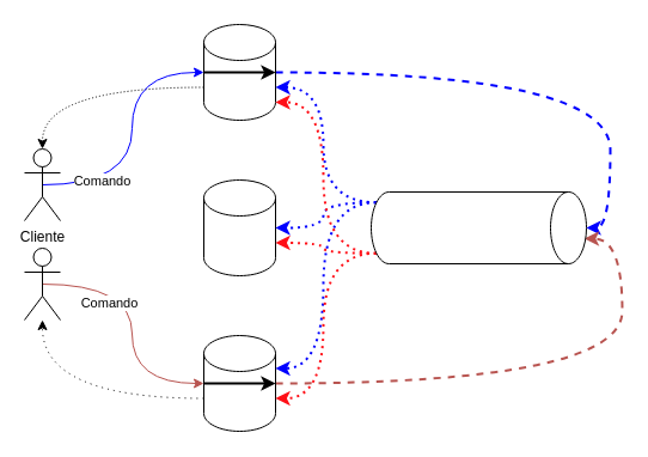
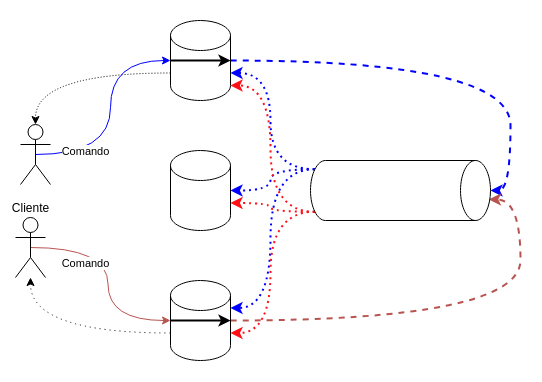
  <mxCell id="0" />
  <mxCell id="1" parent="0" />
  <mxCell id="2" style="edgeStyle=orthogonalEdgeStyle;rounded=0;orthogonalLoop=1;jettySize=auto;html=1;exitX=0.5;exitY=0.5;exitDx=0;exitDy=0;exitPerimeter=0;entryX=0;entryY=0.5;entryDx=0;entryDy=0;entryPerimeter=0;curved=1;fillColor=#f8cecc;strokeColor=#b85450;" parent="1" source="4" target="11" edge="1"><mxGeometry relative="1" as="geometry" /></mxCell>
  <mxCell id="3" value="Comando" style="edgeLabel;html=1;align=center;verticalAlign=middle;resizable=0;points=[];" parent="2" vertex="1" connectable="0"><mxGeometry x="-0.491" y="-15" relative="1" as="geometry"><mxPoint as="offset" /></mxGeometry></mxCell>
- <mxCell id="4" value="Cliente" style="shape=umlActor;verticalLabelPosition=top;verticalAlign=bottom;html=1;outlineConnect=0;labelPosition=center;align=center;" parent="1" vertex="1"><mxGeometry x="20" y="207" width="30" height="60" as="geometry" /></mxCell>
+ <mxCell id="4" value="Cliente" style="shape=umlActor;verticalLabelPosition=top;verticalAlign=bottom;html=1;outlineConnect=0;labelPosition=center;align=center;" parent="1" vertex="1"><mxGeometry x="15" y="217" width="30" height="60" as="geometry" /></mxCell>
  <mxCell id="5" style="edgeStyle=orthogonalEdgeStyle;curved=1;rounded=0;orthogonalLoop=1;jettySize=auto;html=1;exitX=1;exitY=0.5;exitDx=0;exitDy=0;exitPerimeter=0;entryX=0.5;entryY=0;entryDx=0;entryDy=0;entryPerimeter=0;fillColor=#dae8fc;strokeWidth=2;strokeColor=#0000FF;dashed=1;" parent="1" source="7" target="21" edge="1"><mxGeometry relative="1" as="geometry" /></mxCell>
  <mxCell id="6" style="edgeStyle=orthogonalEdgeStyle;curved=1;rounded=0;orthogonalLoop=1;jettySize=auto;html=1;exitX=0;exitY=0;exitDx=0;exitDy=52.5;exitPerimeter=0;entryX=0.5;entryY=0;entryDx=0;entryDy=0;entryPerimeter=0;dashed=1;dashPattern=1 2;" edge="1" parent="1" source="7" target="14"><mxGeometry relative="1" as="geometry" /></mxCell>
  <mxCell id="7" value="" style="shape=cylinder3;whiteSpace=wrap;html=1;boundedLbl=1;backgroundOutline=1;size=15;" parent="1" vertex="1"><mxGeometry x="170" y="20" width="60" height="80" as="geometry" /></mxCell>
  <mxCell id="8" value="" style="shape=cylinder3;whiteSpace=wrap;html=1;boundedLbl=1;backgroundOutline=1;size=15;" parent="1" vertex="1"><mxGeometry x="170" y="150" width="60" height="80" as="geometry" /></mxCell>
  <mxCell id="9" style="edgeStyle=orthogonalEdgeStyle;curved=1;rounded=0;orthogonalLoop=1;jettySize=auto;html=1;entryX=0.65;entryY=0.009;entryDx=0;entryDy=0;entryPerimeter=0;fillColor=#f8cecc;strokeColor=#b85450;strokeWidth=2;dashed=1;" parent="1" source="11" target="21" edge="1"><mxGeometry relative="1" as="geometry"><Array as="points"><mxPoint x="520" y="320" /><mxPoint x="520" y="199" /></Array></mxGeometry></mxCell>
  <mxCell id="10" style="edgeStyle=orthogonalEdgeStyle;curved=1;rounded=0;orthogonalLoop=1;jettySize=auto;html=1;exitX=0;exitY=0;exitDx=0;exitDy=52.5;exitPerimeter=0;dashed=1;dashPattern=1 4;" edge="1" parent="1" source="11" target="4"><mxGeometry relative="1" as="geometry" /></mxCell>
  <mxCell id="11" value="" style="shape=cylinder3;whiteSpace=wrap;html=1;boundedLbl=1;backgroundOutline=1;size=15;" parent="1" vertex="1"><mxGeometry x="170" y="280" width="60" height="80" as="geometry" /></mxCell>
  <mxCell id="12" style="edgeStyle=orthogonalEdgeStyle;curved=1;rounded=0;orthogonalLoop=1;jettySize=auto;html=1;exitX=0.5;exitY=0.5;exitDx=0;exitDy=0;exitPerimeter=0;entryX=0;entryY=0.5;entryDx=0;entryDy=0;entryPerimeter=0;fillColor=#dae8fc;strokeColor=#0000FF;" parent="1" source="14" target="7" edge="1"><mxGeometry relative="1" as="geometry" /></mxCell>
  <mxCell id="13" value="Comando" style="edgeLabel;html=1;align=center;verticalAlign=middle;resizable=0;points=[];" parent="12" vertex="1" connectable="0"><mxGeometry x="-0.569" y="4" relative="1" as="geometry"><mxPoint as="offset" /></mxGeometry></mxCell>
  <mxCell id="14" value="" style="shape=umlActor;verticalLabelPosition=top;verticalAlign=bottom;html=1;outlineConnect=0;labelPosition=center;align=center;" parent="1" vertex="1"><mxGeometry x="20" y="124" width="30" height="60" as="geometry" /></mxCell>
  <mxCell id="15" style="edgeStyle=orthogonalEdgeStyle;rounded=0;orthogonalLoop=1;jettySize=auto;html=1;entryX=1;entryY=0;entryDx=0;entryDy=52.5;entryPerimeter=0;strokeWidth=2;strokeColor=#0000FF;curved=1;dashed=1;dashPattern=1 2;exitX=0.145;exitY=1;exitDx=0;exitDy=-4.35;exitPerimeter=0;" parent="1" source="21" target="7" edge="1"><mxGeometry relative="1" as="geometry" /></mxCell>
  <mxCell id="16" style="edgeStyle=orthogonalEdgeStyle;curved=1;rounded=0;orthogonalLoop=1;jettySize=auto;html=1;exitX=0.145;exitY=1;exitDx=0;exitDy=-4.35;exitPerimeter=0;entryX=1;entryY=0.5;entryDx=0;entryDy=0;entryPerimeter=0;strokeColor=#0000FF;strokeWidth=2;dashed=1;dashPattern=1 2;" parent="1" source="21" target="8" edge="1"><mxGeometry relative="1" as="geometry" /></mxCell>
  <mxCell id="17" style="edgeStyle=orthogonalEdgeStyle;curved=1;rounded=0;orthogonalLoop=1;jettySize=auto;html=1;exitX=0.145;exitY=1;exitDx=0;exitDy=-4.35;exitPerimeter=0;entryX=1;entryY=0;entryDx=0;entryDy=27.5;entryPerimeter=0;strokeColor=#0000FF;strokeWidth=2;dashed=1;dashPattern=1 2;" parent="1" source="21" target="11" edge="1"><mxGeometry relative="1" as="geometry" /></mxCell>
  <mxCell id="18" style="edgeStyle=orthogonalEdgeStyle;curved=1;rounded=0;orthogonalLoop=1;jettySize=auto;html=1;exitX=0.855;exitY=1;exitDx=0;exitDy=-4.35;exitPerimeter=0;entryX=1;entryY=1;entryDx=0;entryDy=-15;entryPerimeter=0;dashed=1;dashPattern=1 2;strokeWidth=2;strokeColor=#FF0F17;" parent="1" source="21" target="7" edge="1"><mxGeometry relative="1" as="geometry" /></mxCell>
  <mxCell id="19" style="edgeStyle=orthogonalEdgeStyle;curved=1;rounded=0;orthogonalLoop=1;jettySize=auto;html=1;exitX=0.855;exitY=1;exitDx=0;exitDy=-4.35;exitPerimeter=0;entryX=1;entryY=0;entryDx=0;entryDy=52.5;entryPerimeter=0;dashed=1;dashPattern=1 2;strokeColor=#FF0F17;strokeWidth=2;" parent="1" source="21" target="8" edge="1"><mxGeometry relative="1" as="geometry" /></mxCell>
  <mxCell id="20" style="edgeStyle=orthogonalEdgeStyle;curved=1;rounded=0;orthogonalLoop=1;jettySize=auto;html=1;exitX=0.855;exitY=1;exitDx=0;exitDy=-4.35;exitPerimeter=0;entryX=1;entryY=0;entryDx=0;entryDy=52.5;entryPerimeter=0;dashed=1;dashPattern=1 2;strokeColor=#FF0F17;strokeWidth=2;" parent="1" source="21" target="11" edge="1"><mxGeometry relative="1" as="geometry" /></mxCell>
  <mxCell id="21" value="" style="shape=cylinder3;whiteSpace=wrap;html=1;boundedLbl=1;backgroundOutline=1;size=15;rotation=90;" parent="1" vertex="1"><mxGeometry x="370" y="100" width="60" height="180" as="geometry" /></mxCell>
  <mxCell id="22" style="rounded=0;orthogonalLoop=1;jettySize=auto;html=1;exitX=0;exitY=0.5;exitDx=0;exitDy=0;exitPerimeter=0;entryX=1;entryY=0.5;entryDx=0;entryDy=0;entryPerimeter=0;strokeWidth=2;" parent="1" source="7" target="7" edge="1"><mxGeometry relative="1" as="geometry" /></mxCell>
  <mxCell id="23" style="edgeStyle=none;rounded=0;orthogonalLoop=1;jettySize=auto;html=1;exitX=0;exitY=0.5;exitDx=0;exitDy=0;exitPerimeter=0;entryX=1;entryY=0.5;entryDx=0;entryDy=0;entryPerimeter=0;strokeWidth=2;" parent="1" source="11" target="11" edge="1"><mxGeometry relative="1" as="geometry" /></mxCell>
